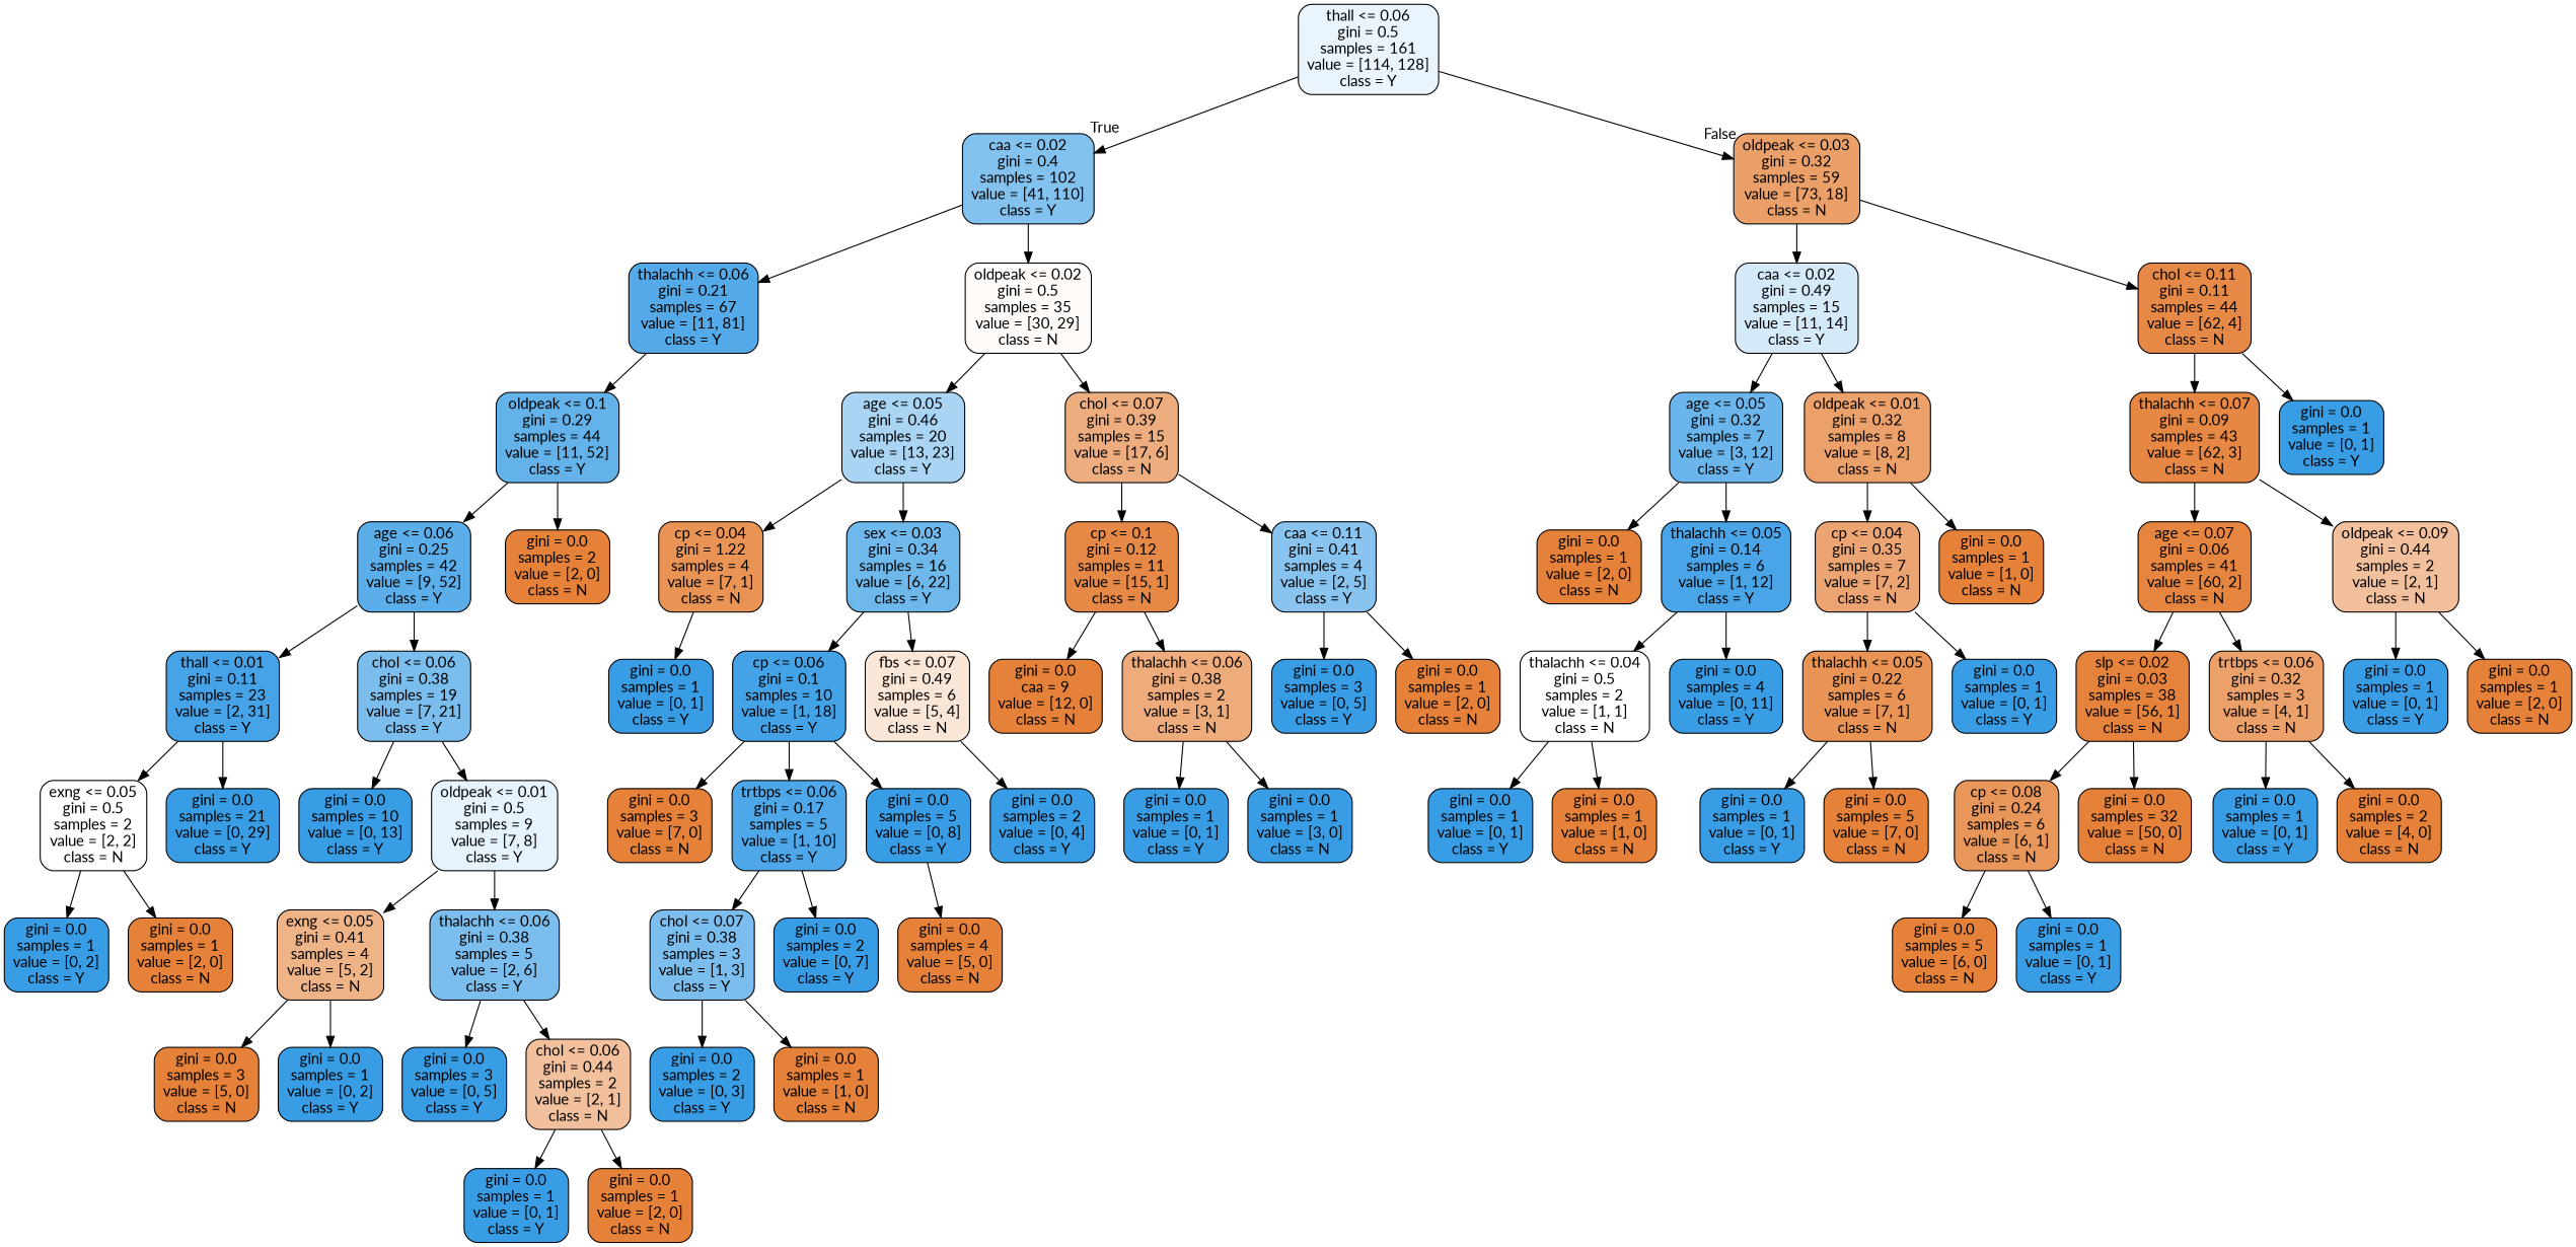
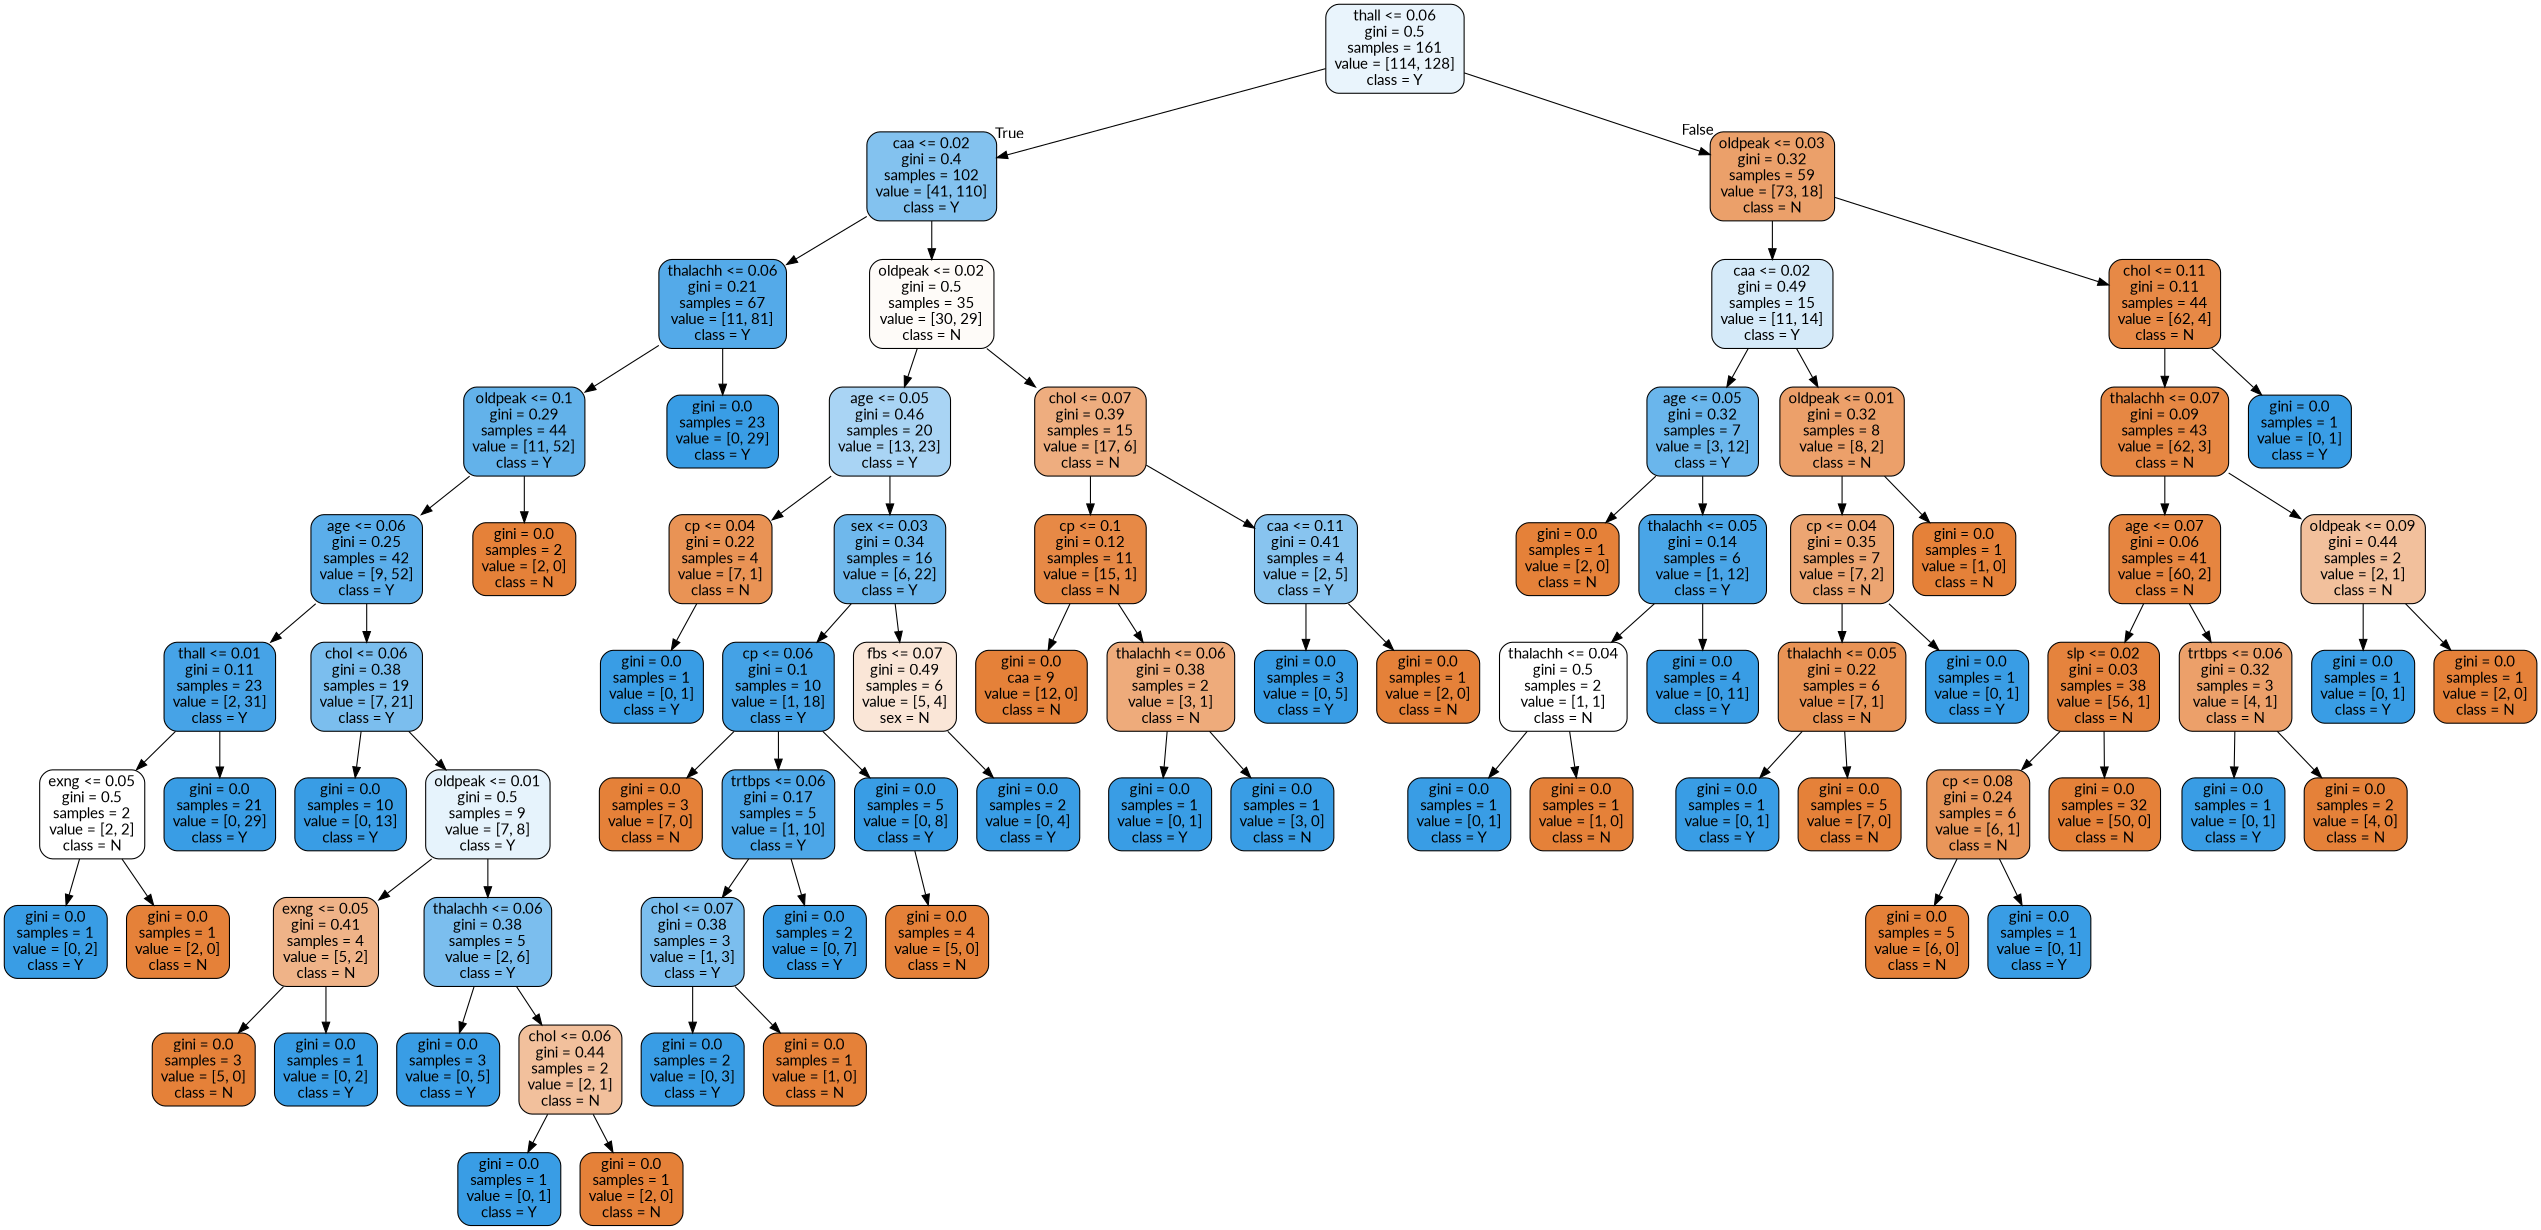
  digraph {
    fontname=Lato
    node [color=black fillcolor="#399de5" fontname=Lato shape=box style="filled, rounded"]
    edge [fontname=Lato]
    n1 [fillcolor="#e9f4fc" label="thall <= 0.06\ngini = 0.5\nsamples = 161\nvalue = [114, 128]\nclass = Y"]
    n2 [fillcolor="#83c2ef" label="caa <= 0.02\ngini = 0.4\nsamples = 102\nvalue = [41, 110]\nclass = Y"]
    n3 [fillcolor="#eba06a" label="oldpeak <= 0.03\ngini = 0.32\nsamples = 59\nvalue = [73, 18]\nclass = N"]
    n4 [fillcolor="#54aae9" label="thalachh <= 0.06\ngini = 0.21\nsamples = 67\nvalue = [11, 81]\nclass = Y"]
    n5 [fillcolor="#fefbf8" label="oldpeak <= 0.02\ngini = 0.5\nsamples = 35\nvalue = [30, 29]\nclass = N"]
    n6 [fillcolor="#d5eaf9" label="caa <= 0.02\ngini = 0.49\nsamples = 15\nvalue = [11, 14]\nclass = Y"]
    n7 [fillcolor="#e78946" label="chol <= 0.11\ngini = 0.11\nsamples = 44\nvalue = [62, 4]\nclass = N"]
    n8 [fillcolor="#63b2ea" label="oldpeak <= 0.1\ngini = 0.29\nsamples = 44\nvalue = [11, 52]\nclass = Y"]
+   n9 [label="gini = 0.0\nsamples = 23\nvalue = [0, 29]\nclass = Y"]
    n10 [fillcolor="#a9d4f4" label="age <= 0.05\ngini = 0.46\nsamples = 20\nvalue = [13, 23]\nclass = Y"]
    n11 [fillcolor="#eead7f" label="chol <= 0.07\ngini = 0.39\nsamples = 15\nvalue = [17, 6]\nclass = N"]
    n12 [fillcolor="#5baeea" label="age <= 0.06\ngini = 0.25\nsamples = 42\nvalue = [9, 52]\nclass = Y"]
    n13 [fillcolor="#e58139" label="gini = 0.0\nsamples = 2\nvalue = [2, 0]\nclass = N"]
    n14 [fillcolor="#46a3e7" label="thall <= 0.01\ngini = 0.11\nsamples = 23\nvalue = [2, 31]\nclass = Y"]
    n15 [fillcolor="#7bbeee" label="chol <= 0.06\ngini = 0.38\nsamples = 19\nvalue = [7, 21]\nclass = Y"]
    n16 [fillcolor="#ffffff" label="exng <= 0.05\ngini = 0.5\nsamples = 2\nvalue = [2, 2]\nclass = N"]
    n17 [label="gini = 0.0\nsamples = 21\nvalue = [0, 29]\nclass = Y"]
    n18 [label="gini = 0.0\nsamples = 10\nvalue = [0, 13]\nclass = Y"]
    n19 [fillcolor="#e6f3fc" label="oldpeak <= 0.01\ngini = 0.5\nsamples = 9\nvalue = [7, 8]\nclass = Y"]
    n20 [label="gini = 0.0\nsamples = 1\nvalue = [0, 2]\nclass = Y"]
    n21 [fillcolor="#e58139" label="gini = 0.0\nsamples = 1\nvalue = [2, 0]\nclass = N"]
    n22 [fillcolor="#efb388" label="exng <= 0.05\ngini = 0.41\nsamples = 4\nvalue = [5, 2]\nclass = N"]
    n23 [fillcolor="#7bbeee" label="thalachh <= 0.06\ngini = 0.38\nsamples = 5\nvalue = [2, 6]\nclass = Y"]
    n24 [fillcolor="#e58139" label="gini = 0.0\nsamples = 3\nvalue = [5, 0]\nclass = N"]
    n25 [label="gini = 0.0\nsamples = 1\nvalue = [0, 2]\nclass = Y"]
    n26 [label="gini = 0.0\nsamples = 3\nvalue = [0, 5]\nclass = Y"]
    n27 [fillcolor="#f2c09c" label="chol <= 0.06\ngini = 0.44\nsamples = 2\nvalue = [2, 1]\nclass = N"]
    n28 [label="gini = 0.0\nsamples = 1\nvalue = [0, 1]\nclass = Y"]
    n29 [fillcolor="#e58139" label="gini = 0.0\nsamples = 1\nvalue = [2, 0]\nclass = N"]
-   n30 [fillcolor="#e99355" label="cp <= 0.04\ngini = 1.22\nsamples = 4\nvalue = [7, 1]\nclass = N"]
+   n30 [fillcolor="#e99355" label="cp <= 0.04\ngini = 0.22\nsamples = 4\nvalue = [7, 1]\nclass = N"]
    n31 [fillcolor="#6fb8ec" label="sex <= 0.03\ngini = 0.34\nsamples = 16\nvalue = [6, 22]\nclass = Y"]
    n32 [fillcolor="#e78946" label="cp <= 0.1\ngini = 0.12\nsamples = 11\nvalue = [15, 1]\nclass = N"]
    n33 [fillcolor="#88c4ef" label="caa <= 0.11\ngini = 0.41\nsamples = 4\nvalue = [2, 5]\nclass = Y"]
    n34 [label="gini = 0.0\nsamples = 1\nvalue = [0, 1]\nclass = Y"]
    n35 [fillcolor="#44a2e6" label="cp <= 0.06\ngini = 0.1\nsamples = 10\nvalue = [1, 18]\nclass = Y"]
-   n36 [fillcolor="#fae6d7" label="fbs <= 0.07\ngini = 0.49\nsamples = 6\nvalue = [5, 4]\nclass = N"]
+   n36 [fillcolor="#fae6d7" label="fbs <= 0.07\ngini = 0.49\nsamples = 6\nvalue = [5, 4]\nsex = N"]
    n37 [fillcolor="#e58139" label="gini = 0.0\nsamples = 3\nvalue = [7, 0]\nclass = N"]
    n38 [fillcolor="#4da7e8" label="trtbps <= 0.06\ngini = 0.17\nsamples = 5\nvalue = [1, 10]\nclass = Y"]
    n39 [label="gini = 0.0\nsamples = 5\nvalue = [0, 8]\nclass = Y"]
    n40 [label="gini = 0.0\nsamples = 2\nvalue = [0, 4]\nclass = Y"]
    n41 [fillcolor="#7bbeee" label="chol <= 0.07\ngini = 0.38\nsamples = 3\nvalue = [1, 3]\nclass = Y"]
    n42 [label="gini = 0.0\nsamples = 2\nvalue = [0, 7]\nclass = Y"]
    n43 [fillcolor="#e58139" label="gini = 0.0\nsamples = 4\nvalue = [5, 0]\nclass = N"]
    n44 [label="gini = 0.0\nsamples = 2\nvalue = [0, 3]\nclass = Y"]
    n45 [fillcolor="#e58139" label="gini = 0.0\nsamples = 1\nvalue = [1, 0]\nclass = N"]
    n46 [fillcolor="#e58139" label="gini = 0.0\ncaa = 9\nvalue = [12, 0]\nclass = N"]
    n47 [fillcolor="#eeab7b" label="thalachh <= 0.06\ngini = 0.38\nsamples = 2\nvalue = [3, 1]\nclass = N"]
    n48 [label="gini = 0.0\nsamples = 3\nvalue = [0, 5]\nclass = Y"]
    n49 [fillcolor="#e58139" label="gini = 0.0\nsamples = 1\nvalue = [2, 0]\nclass = N"]
    n50 [label="gini = 0.0\nsamples = 1\nvalue = [0, 1]\nclass = Y"]
    n51 [label="gini = 0.0\nsamples = 1\nvalue = [3, 0]\nclass = N"]
    n52 [fillcolor="#6ab6ec" label="age <= 0.05\ngini = 0.32\nsamples = 7\nvalue = [3, 12]\nclass = Y"]
    n53 [fillcolor="#eca06a" label="oldpeak <= 0.01\ngini = 0.32\nsamples = 8\nvalue = [8, 2]\nclass = N"]
    n54 [fillcolor="#e68743" label="thalachh <= 0.07\ngini = 0.09\nsamples = 43\nvalue = [62, 3]\nclass = N"]
    n55 [label="gini = 0.0\nsamples = 1\nvalue = [0, 1]\nclass = Y"]
    n56 [fillcolor="#e58139" label="gini = 0.0\nsamples = 1\nvalue = [2, 0]\nclass = N"]
    n57 [fillcolor="#49a5e7" label="thalachh <= 0.05\ngini = 0.14\nsamples = 6\nvalue = [1, 12]\nclass = Y"]
    n58 [fillcolor="#eca572" label="cp <= 0.04\ngini = 0.35\nsamples = 7\nvalue = [7, 2]\nclass = N"]
    n59 [fillcolor="#e58139" label="gini = 0.0\nsamples = 1\nvalue = [1, 0]\nclass = N"]
    n60 [fillcolor="#ffffff" label="thalachh <= 0.04\ngini = 0.5\nsamples = 2\nvalue = [1, 1]\nclass = N"]
    n61 [label="gini = 0.0\nsamples = 4\nvalue = [0, 11]\nclass = Y"]
    n62 [label="gini = 0.0\nsamples = 1\nvalue = [0, 1]\nclass = Y"]
    n63 [fillcolor="#e58139" label="gini = 0.0\nsamples = 1\nvalue = [1, 0]\nclass = N"]
    n64 [fillcolor="#e99355" label="thalachh <= 0.05\ngini = 0.22\nsamples = 6\nvalue = [7, 1]\nclass = N"]
    n65 [label="gini = 0.0\nsamples = 1\nvalue = [0, 1]\nclass = Y"]
    n66 [label="gini = 0.0\nsamples = 1\nvalue = [0, 1]\nclass = Y"]
    n67 [fillcolor="#e58139" label="gini = 0.0\nsamples = 5\nvalue = [7, 0]\nclass = N"]
    n68 [fillcolor="#e68540" label="age <= 0.07\ngini = 0.06\nsamples = 41\nvalue = [60, 2]\nclass = N"]
    n69 [fillcolor="#f2c09c" label="oldpeak <= 0.09\ngini = 0.44\nsamples = 2\nvalue = [2, 1]\nclass = N"]
    n70 [fillcolor="#e5833d" label="slp <= 0.02\ngini = 0.03\nsamples = 38\nvalue = [56, 1]\nclass = N"]
    n71 [fillcolor="#eca06a" label="trtbps <= 0.06\ngini = 0.32\nsamples = 3\nvalue = [4, 1]\nclass = N"]
    n72 [label="gini = 0.0\nsamples = 1\nvalue = [0, 1]\nclass = Y"]
    n73 [fillcolor="#e58139" label="gini = 0.0\nsamples = 1\nvalue = [2, 0]\nclass = N"]
    n74 [fillcolor="#e9965a" label="cp <= 0.08\ngini = 0.24\nsamples = 6\nvalue = [6, 1]\nclass = N"]
    n75 [fillcolor="#e58139" label="gini = 0.0\nsamples = 32\nvalue = [50, 0]\nclass = N"]
    n76 [label="gini = 0.0\nsamples = 1\nvalue = [0, 1]\nclass = Y"]
    n77 [fillcolor="#e58139" label="gini = 0.0\nsamples = 2\nvalue = [4, 0]\nclass = N"]
    n78 [fillcolor="#e58139" label="gini = 0.0\nsamples = 5\nvalue = [6, 0]\nclass = N"]
    n79 [label="gini = 0.0\nsamples = 1\nvalue = [0, 1]\nclass = Y"]
    n1 -> n2 [headlabel=True labelangle=45 labeldistance=2.5]
    n1 -> n3 [headlabel=False labelangle=-45 labeldistance=2.5]
    n2 -> n4
    n2 -> n5
    n3 -> n6
    n3 -> n7
    n4 -> n8
+   n4 -> n9
    n5 -> n10
    n5 -> n11
    n6 -> n52
    n6 -> n53
    n7 -> n54
    n7 -> n55
    n8 -> n12
    n8 -> n13
    n10 -> n30
    n10 -> n31
    n11 -> n32
    n11 -> n33
    n12 -> n14
    n12 -> n15
    n14 -> n16
    n14 -> n17
    n15 -> n18
    n15 -> n19
    n16 -> n20
    n16 -> n21
    n19 -> n22
    n19 -> n23
    n22 -> n24
    n22 -> n25
    n23 -> n26
    n23 -> n27
    n27 -> n28
    n27 -> n29
    n30 -> n34
    n31 -> n35
    n31 -> n36
    n32 -> n46
    n32 -> n47
    n33 -> n48
    n33 -> n49
    n35 -> n37
    n35 -> n38
    n35 -> n39
    n36 -> n40
    n38 -> n41
    n38 -> n42
    n39 -> n43
    n41 -> n44
    n41 -> n45
    n47 -> n50
    n47 -> n51
    n52 -> n56
    n52 -> n57
    n53 -> n58
    n53 -> n59
    n54 -> n68
    n54 -> n69
    n57 -> n60
    n57 -> n61
    n58 -> n64
    n58 -> n65
    n60 -> n62
    n60 -> n63
    n64 -> n66
    n64 -> n67
    n68 -> n70
    n68 -> n71
    n69 -> n72
    n69 -> n73
    n70 -> n74
    n70 -> n75
    n71 -> n76
    n71 -> n77
    n74 -> n78
    n74 -> n79
  }
